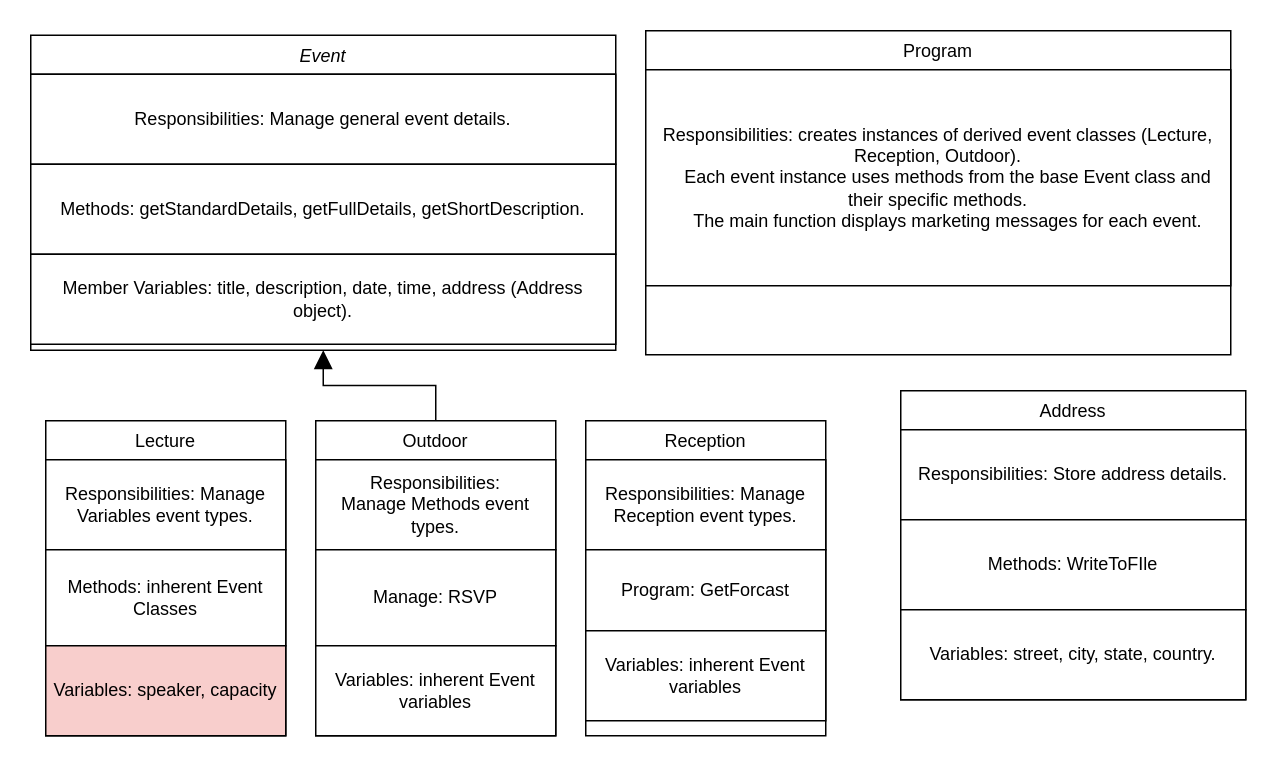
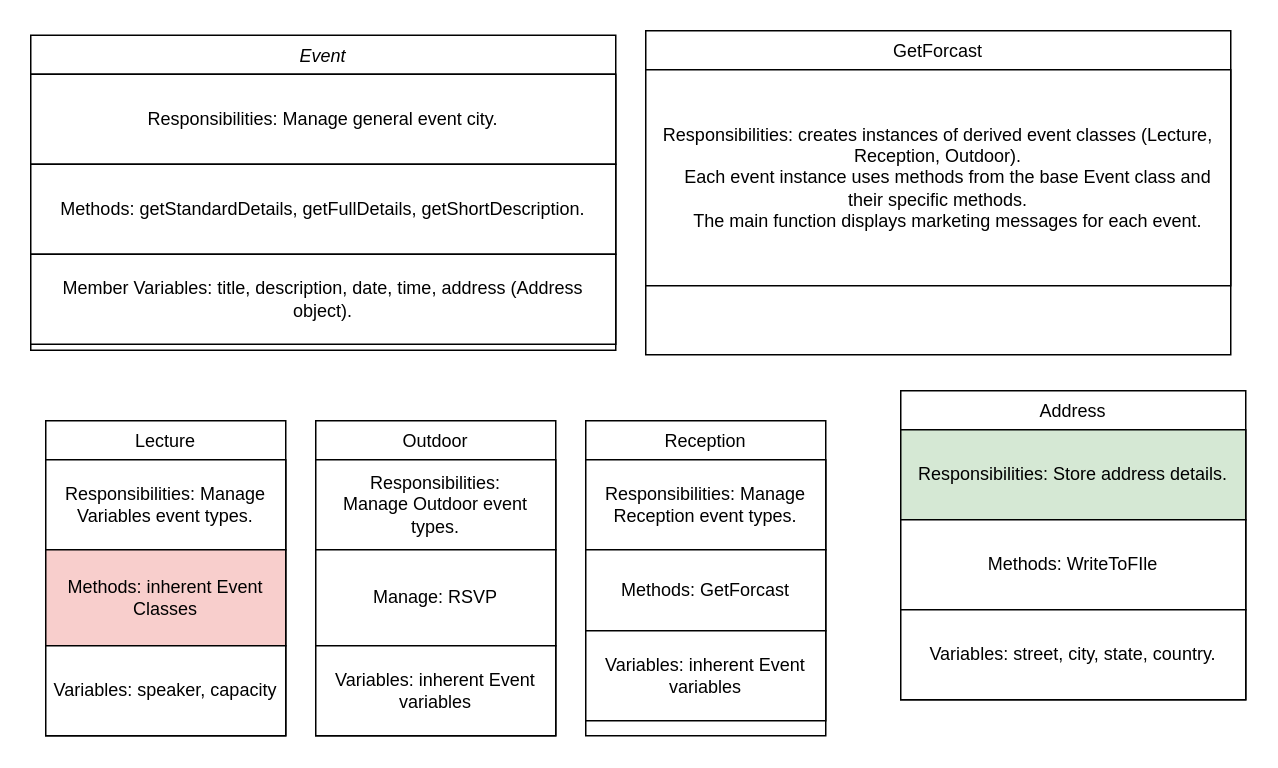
  <mxCell id="0" />
  <mxCell id="1" parent="0" />
  <mxCell id="2" value="Event" style="swimlane;fontStyle=2;align=center;verticalAlign=top;childLayout=stackLayout;horizontal=1;startSize=26;horizontalStack=0;resizeParent=1;resizeLast=0;collapsible=1;marginBottom=0;rounded=0;shadow=0;strokeWidth=1;" parent="1" vertex="1"><mxGeometry x="20" y="23" width="390" height="210" as="geometry"><mxRectangle x="230" y="140" width="160" height="26" as="alternateBounds" /></mxGeometry></mxCell>
- <mxCell id="3" value="Responsibilities: Manage general event details." style="whiteSpace=wrap;html=1;" vertex="1" parent="2"><mxGeometry y="26" width="390" height="60" as="geometry" /></mxCell>
+ <mxCell id="3" value="Responsibilities: Manage general event city." style="whiteSpace=wrap;html=1;" vertex="1" parent="2"><mxGeometry y="26" width="390" height="60" as="geometry" /></mxCell>
  <mxCell id="4" value="Methods: getStandardDetails, getFullDetails, getShortDescription." style="whiteSpace=wrap;html=1;" vertex="1" parent="2"><mxGeometry y="86" width="390" height="60" as="geometry" /></mxCell>
  <mxCell id="5" value="Member Variables: title, description, date, time, address (Address object)." style="whiteSpace=wrap;html=1;" vertex="1" parent="2"><mxGeometry y="146" width="390" height="60" as="geometry" /></mxCell>
  <mxCell id="6" value="Lecture" style="swimlane;fontStyle=0;align=center;verticalAlign=top;childLayout=stackLayout;horizontal=1;startSize=26;horizontalStack=0;resizeParent=1;resizeLast=0;collapsible=1;marginBottom=0;rounded=0;shadow=0;strokeWidth=1;" parent="1" vertex="1"><mxGeometry x="30" y="280" width="160" height="210" as="geometry"><mxRectangle x="130" y="380" width="160" height="26" as="alternateBounds" /></mxGeometry></mxCell>
  <mxCell id="7" value="Responsibilities: Manage Variables event types." style="whiteSpace=wrap;html=1;" parent="6" vertex="1"><mxGeometry y="26" width="160" height="60" as="geometry" /></mxCell>
- <mxCell id="8" value="Methods: inherent Event Classes" style="whiteSpace=wrap;html=1;" parent="6" vertex="1"><mxGeometry y="86" width="160" height="64" as="geometry" /></mxCell>
- <mxCell id="9" value="Variables:&amp;nbsp;speaker,&amp;nbsp;capacity" style="whiteSpace=wrap;html=1;fillColor=#f8cecc;" vertex="1" parent="6"><mxGeometry y="150" width="160" height="60" as="geometry" /></mxCell>
+ <mxCell id="8" value="Methods: inherent Event Classes" style="whiteSpace=wrap;html=1;fillColor=#f8cecc;" parent="6" vertex="1"><mxGeometry y="86" width="160" height="64" as="geometry" /></mxCell>
+ <mxCell id="9" value="Variables:&amp;nbsp;speaker,&amp;nbsp;capacity" style="whiteSpace=wrap;html=1;" vertex="1" parent="6"><mxGeometry y="150" width="160" height="60" as="geometry" /></mxCell>
  <mxCell id="10" value="Address" style="swimlane;fontStyle=0;align=center;verticalAlign=top;childLayout=stackLayout;horizontal=1;startSize=26;horizontalStack=0;resizeParent=1;resizeLast=0;collapsible=1;marginBottom=0;rounded=0;shadow=0;strokeWidth=1;" parent="1" vertex="1"><mxGeometry x="600" y="260" width="230" height="206" as="geometry"><mxRectangle x="340" y="380" width="170" height="26" as="alternateBounds" /></mxGeometry></mxCell>
- <mxCell id="11" value="Responsibilities: Store address details." style="whiteSpace=wrap;html=1;" vertex="1" parent="10"><mxGeometry y="26" width="230" height="60" as="geometry" /></mxCell>
+ <mxCell id="11" value="Responsibilities: Store address details." style="whiteSpace=wrap;html=1;fillColor=#d5e8d4;" vertex="1" parent="10"><mxGeometry y="26" width="230" height="60" as="geometry" /></mxCell>
  <mxCell id="12" value="Methods: WriteToFIle" style="whiteSpace=wrap;html=1;" vertex="1" parent="10"><mxGeometry y="86" width="230" height="60" as="geometry" /></mxCell>
  <mxCell id="13" value="Variables: street, city, state, country." style="whiteSpace=wrap;html=1;" vertex="1" parent="10"><mxGeometry y="146" width="230" height="60" as="geometry" /></mxCell>
- <mxCell id="14" value="Program" style="swimlane;fontStyle=0;align=center;verticalAlign=top;childLayout=stackLayout;horizontal=1;startSize=26;horizontalStack=0;resizeParent=1;resizeLast=0;collapsible=1;marginBottom=0;rounded=0;shadow=0;strokeWidth=1;" parent="1" vertex="1"><mxGeometry x="430" y="20" width="390" height="216" as="geometry"><mxRectangle x="550" y="140" width="160" height="26" as="alternateBounds" /></mxGeometry></mxCell>
+ <mxCell id="14" value="GetForcast" style="swimlane;fontStyle=0;align=center;verticalAlign=top;childLayout=stackLayout;horizontal=1;startSize=26;horizontalStack=0;resizeParent=1;resizeLast=0;collapsible=1;marginBottom=0;rounded=0;shadow=0;strokeWidth=1;" parent="1" vertex="1"><mxGeometry x="430" y="20" width="390" height="216" as="geometry"><mxRectangle x="550" y="140" width="160" height="26" as="alternateBounds" /></mxGeometry></mxCell>
  <mxCell id="15" value="&lt;div&gt;Responsibilities: creates instances of derived event classes (Lecture, Reception, Outdoor).&lt;/div&gt;&lt;div&gt;&amp;nbsp; &amp;nbsp; Each event instance uses methods from the base Event class and their specific methods.&lt;/div&gt;&lt;div&gt;&amp;nbsp; &amp;nbsp; The main function displays marketing messages for each event.&lt;/div&gt;" style="whiteSpace=wrap;html=1;" vertex="1" parent="14"><mxGeometry y="26" width="390" height="144" as="geometry" /></mxCell>
- <mxCell id="16" style="edgeStyle=orthogonalEdgeStyle;rounded=0;orthogonalLoop=1;jettySize=auto;html=1;exitX=0.5;exitY=0;exitDx=0;exitDy=0;entryX=0.5;entryY=1;entryDx=0;entryDy=0;endArrow=block;endFill=1;endSize=10;" parent="1" source="17" target="2" edge="1"><mxGeometry relative="1" as="geometry" /></mxCell>
  <mxCell id="17" value="Outdoor" style="swimlane;fontStyle=0;align=center;verticalAlign=top;childLayout=stackLayout;horizontal=1;startSize=26;horizontalStack=0;resizeParent=1;resizeLast=0;collapsible=1;marginBottom=0;rounded=0;shadow=0;strokeWidth=1;" parent="1" vertex="1"><mxGeometry x="210" y="280" width="160" height="210" as="geometry"><mxRectangle x="130" y="380" width="160" height="26" as="alternateBounds" /></mxGeometry></mxCell>
- <mxCell id="18" value="Responsibilities: Manage&amp;nbsp;Methods event types." style="whiteSpace=wrap;html=1;" parent="17" vertex="1"><mxGeometry y="26" width="160" height="60" as="geometry" /></mxCell>
+ <mxCell id="18" value="Responsibilities: Manage&amp;nbsp;Outdoor event types." style="whiteSpace=wrap;html=1;" parent="17" vertex="1"><mxGeometry y="26" width="160" height="60" as="geometry" /></mxCell>
  <mxCell id="19" value="Manage:&amp;nbsp;RSVP" style="whiteSpace=wrap;html=1;" parent="17" vertex="1"><mxGeometry y="86" width="160" height="64" as="geometry" /></mxCell>
  <mxCell id="20" value="Variables: inherent Event variables" style="whiteSpace=wrap;html=1;" vertex="1" parent="17"><mxGeometry y="150" width="160" height="60" as="geometry" /></mxCell>
  <mxCell id="21" value="Reception" style="swimlane;fontStyle=0;align=center;verticalAlign=top;childLayout=stackLayout;horizontal=1;startSize=26;horizontalStack=0;resizeParent=1;resizeLast=0;collapsible=1;marginBottom=0;rounded=0;shadow=0;strokeWidth=1;" parent="1" vertex="1"><mxGeometry x="390" y="280" width="160" height="210" as="geometry"><mxRectangle x="130" y="380" width="160" height="26" as="alternateBounds" /></mxGeometry></mxCell>
  <mxCell id="22" value="Responsibilities: Manage Reception event types." style="whiteSpace=wrap;html=1;" parent="21" vertex="1"><mxGeometry y="26" width="160" height="60" as="geometry" /></mxCell>
- <mxCell id="23" value="Program: GetForcast" style="whiteSpace=wrap;html=1;" parent="21" vertex="1"><mxGeometry y="86" width="160" height="54" as="geometry" /></mxCell>
+ <mxCell id="23" value="Methods: GetForcast" style="whiteSpace=wrap;html=1;" parent="21" vertex="1"><mxGeometry y="86" width="160" height="54" as="geometry" /></mxCell>
  <mxCell id="24" value="Variables:&amp;nbsp;inherent Event variables" style="whiteSpace=wrap;html=1;" vertex="1" parent="21"><mxGeometry y="140" width="160" height="60" as="geometry" /></mxCell>
